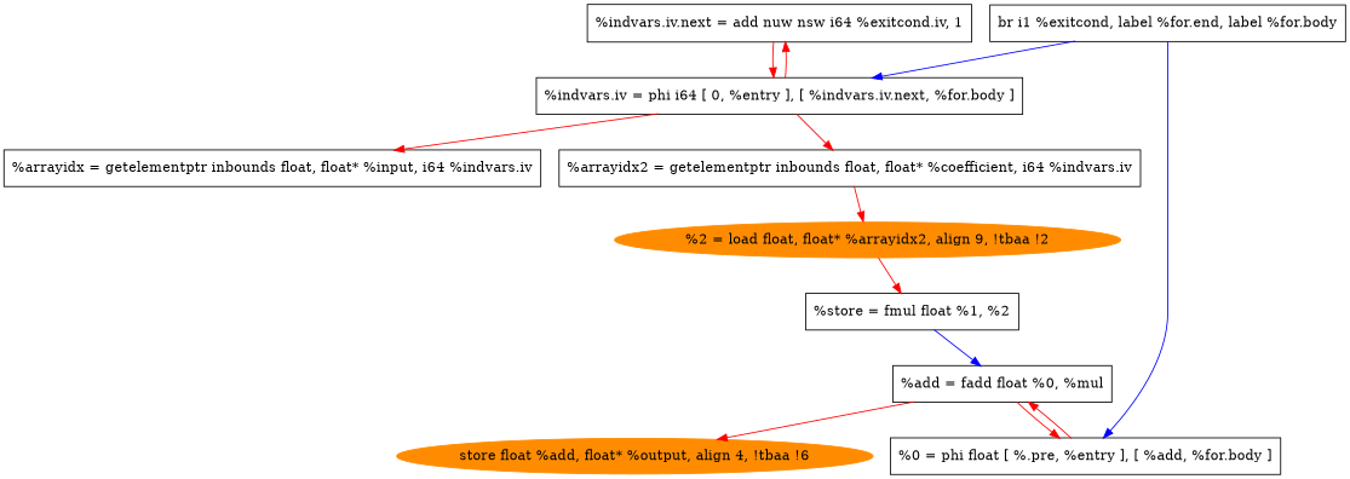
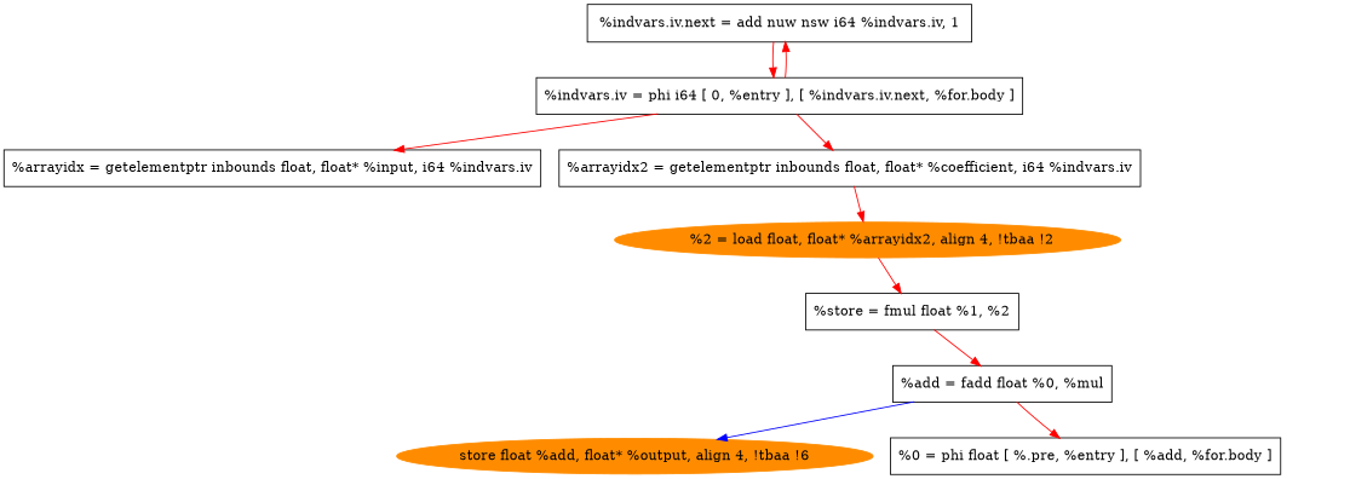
  digraph {
    node [shape=record]
    edge [color=red]
-   n1 [label="%indvars.iv.next = add nuw nsw i64 %exitcond.iv, 1"]
+   n1 [label="  %indvars.iv.next = add nuw nsw i64 %indvars.iv, 1"]
    n2 [label="  %indvars.iv = phi i64 [ 0, %entry ], [ %indvars.iv.next, %for.body ]"]
    n3 [label="  %arrayidx = getelementptr inbounds float, float* %input, i64 %indvars.iv"]
    n4 [label="  %arrayidx2 = getelementptr inbounds float, float* %coefficient, i64 %indvars.iv"]
-   n5 [label="  br i1 %exitcond, label %for.end, label %for.body"]
    n6 [label="  %0 = phi float [ %.pre, %entry ], [ %add, %for.body ]"]
    n7 [label="  %add = fadd float %0, %mul"]
-   n8 [color=darkorange label="%2 = load float, float* %arrayidx2, align 9, !tbaa !2" shape=oval style=filled]
+   n8 [color=darkorange label="  %2 = load float, float* %arrayidx2, align 4, !tbaa !2" shape=oval style=filled]
    n9 [label="%store = fmul float %1, %2"]
    n10 [color=darkorange label="store float %add, float* %output, align 4, !tbaa !6" shape=oval style=filled]
    n1 -> n2
    n2 -> n1
    n2 -> n3
    n2 -> n4
    n4 -> n8
-   n5 -> n2 [color=blue]
-   n5 -> n6 [color=blue]
-   n6 -> n7
    n7 -> n6
-   n7 -> n10
+   n7 -> n10 [color=blue]
    n8 -> n9
-   n9 -> n7 [color=blue]
+   n9 -> n7
  }
